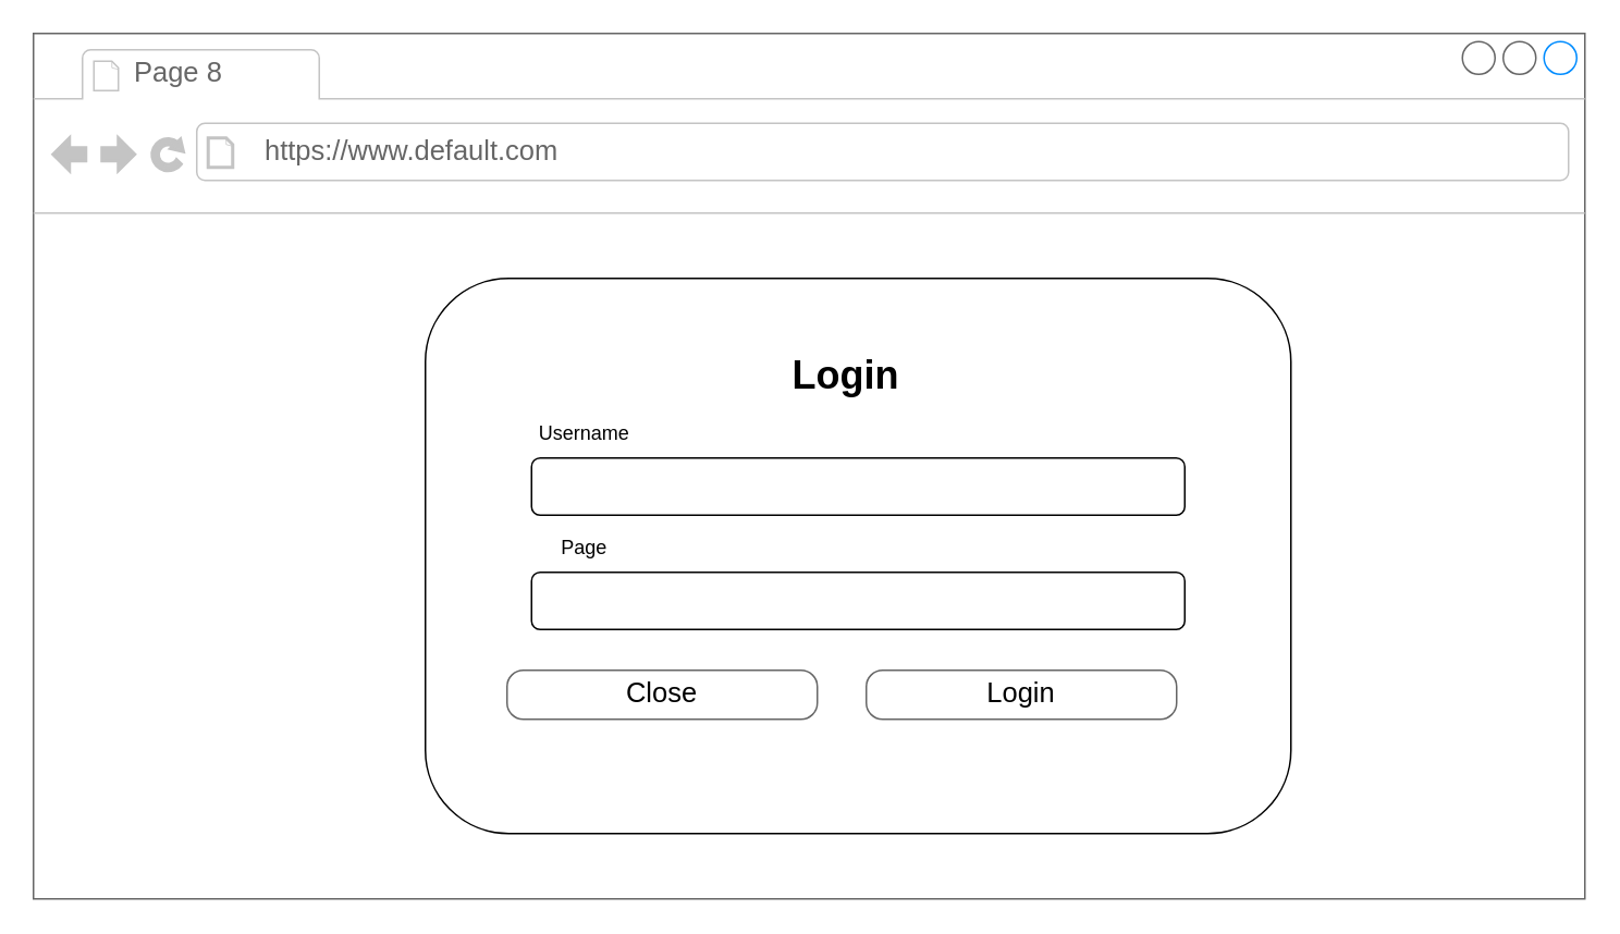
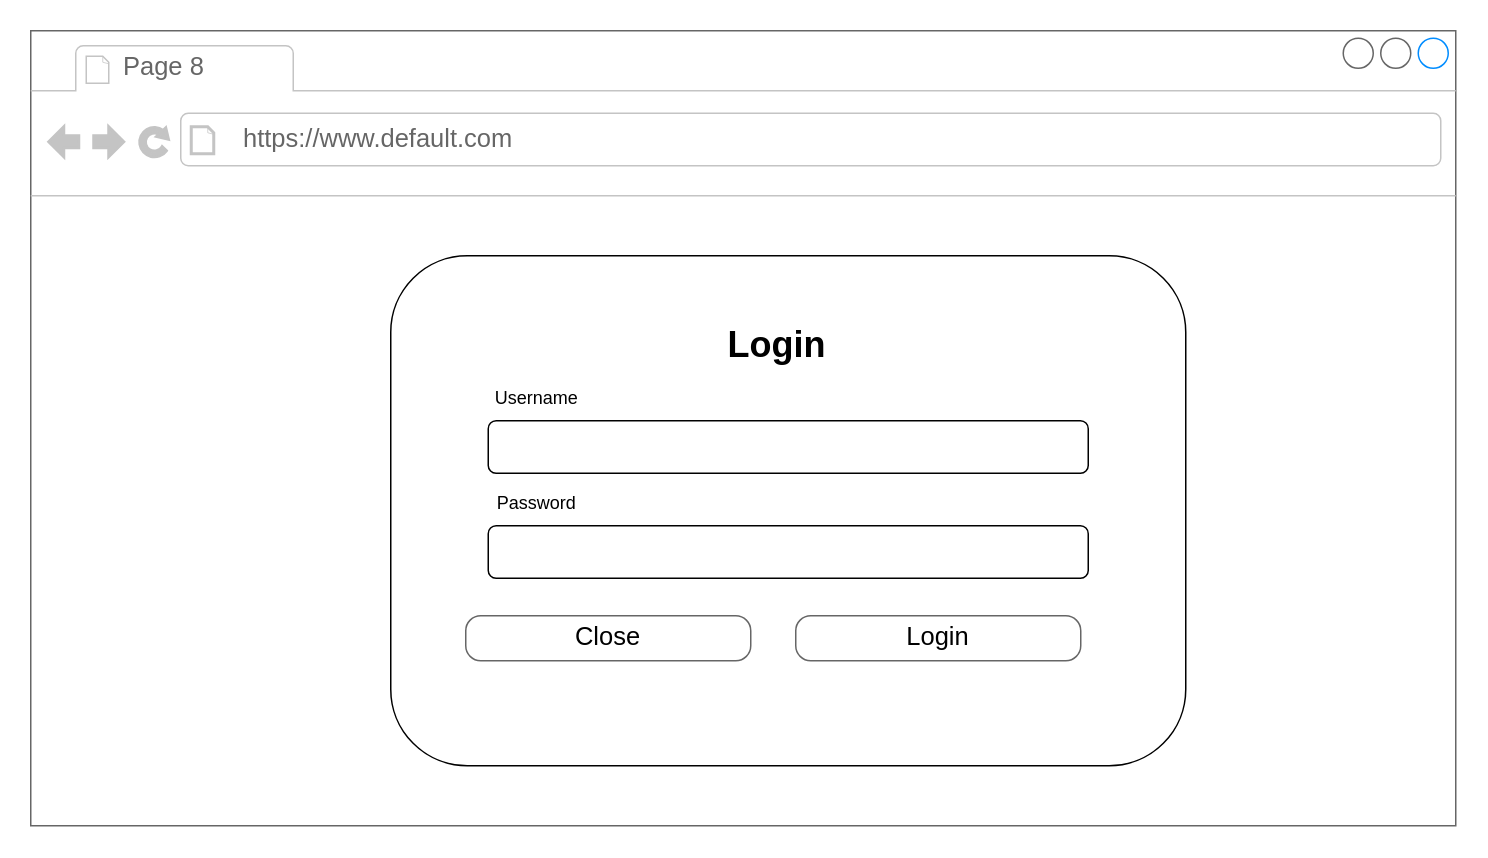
  <mxCell id="0" />
  <mxCell id="1" parent="0" />
  <mxCell id="2" value="" style="strokeWidth=1;shadow=0;dashed=0;align=center;html=1;shape=mxgraph.mockup.containers.browserWindow;rSize=0;strokeColor=#666666;mainText=,;recursiveResize=0;rounded=0;labelBackgroundColor=none;fontFamily=Verdana;fontSize=12" vertex="1" parent="1"><mxGeometry x="20" y="20" width="950" height="530" as="geometry" /></mxCell>
  <mxCell id="3" value="Page 8" style="strokeWidth=1;shadow=0;dashed=0;align=center;html=1;shape=mxgraph.mockup.containers.anchor;fontSize=17;fontColor=#666666;align=left;" vertex="1" parent="2"><mxGeometry x="60" y="12" width="110" height="26" as="geometry" /></mxCell>
  <mxCell id="4" value="https://www.default.com" style="strokeWidth=1;shadow=0;dashed=0;align=center;html=1;shape=mxgraph.mockup.containers.anchor;rSize=0;fontSize=17;fontColor=#666666;align=left;" vertex="1" parent="2"><mxGeometry x="140" y="60" width="250" height="26" as="geometry" /></mxCell>
  <mxCell id="5" value="Section 1" style="text;html=1;points=[];align=left;verticalAlign=top;spacingTop=-4;fontSize=15;fontFamily=Verdana" vertex="1" parent="2"><mxGeometry x="350" y="230" width="170" height="30" as="geometry" /></mxCell>
  <mxCell id="6" value="" style="rounded=1;whiteSpace=wrap;html=1;" vertex="1" parent="2"><mxGeometry x="240" y="150" width="530" height="340" as="geometry" /></mxCell>
  <mxCell id="7" value="Close" style="strokeWidth=1;shadow=0;dashed=0;align=center;html=1;shape=mxgraph.mockup.buttons.button;strokeColor=#666666;mainText=;buttonStyle=round;fontSize=17;fontStyle=0;fillColor=none;whiteSpace=wrap;rounded=0;labelBackgroundColor=none;" vertex="1" parent="2"><mxGeometry x="290" y="390" width="190" height="30" as="geometry" /></mxCell>
  <mxCell id="8" value="Login" style="strokeWidth=1;shadow=0;dashed=0;align=center;html=1;shape=mxgraph.mockup.buttons.button;strokeColor=#666666;mainText=;buttonStyle=round;fontSize=17;fontStyle=0;fillColor=none;whiteSpace=wrap;rounded=0;labelBackgroundColor=none;" vertex="1" parent="2"><mxGeometry x="510" y="390" width="190" height="30" as="geometry" /></mxCell>
  <mxCell id="9" value="" style="rounded=1;whiteSpace=wrap;html=1;" vertex="1" parent="2"><mxGeometry x="305" y="260" width="400" height="35" as="geometry" /></mxCell>
  <mxCell id="10" value="&lt;h1&gt;&lt;span&gt;Login&lt;/span&gt;&lt;br&gt;&lt;/h1&gt;" style="text;html=1;strokeColor=none;fillColor=none;spacing=5;spacingTop=-20;whiteSpace=wrap;overflow=hidden;rounded=0;" vertex="1" parent="2"><mxGeometry x="460" y="190" width="100" height="40" as="geometry" /></mxCell>
  <mxCell id="11" value="Username" style="text;html=1;strokeColor=none;fillColor=none;align=center;verticalAlign=middle;whiteSpace=wrap;rounded=0;" vertex="1" parent="2"><mxGeometry x="260" y="230" width="155" height="30" as="geometry" /></mxCell>
- <mxCell id="12" value="Page" style="text;html=1;strokeColor=none;fillColor=none;align=center;verticalAlign=middle;whiteSpace=wrap;rounded=0;" vertex="1" parent="2"><mxGeometry x="260" y="300" width="155" height="30" as="geometry" /></mxCell>
+ <mxCell id="12" value="Password" style="text;html=1;strokeColor=none;fillColor=none;align=center;verticalAlign=middle;whiteSpace=wrap;rounded=0;" vertex="1" parent="2"><mxGeometry x="260" y="300" width="155" height="30" as="geometry" /></mxCell>
  <mxCell id="13" value="" style="rounded=1;whiteSpace=wrap;html=1;" vertex="1" parent="2"><mxGeometry x="305" y="330" width="400" height="35" as="geometry" /></mxCell>
